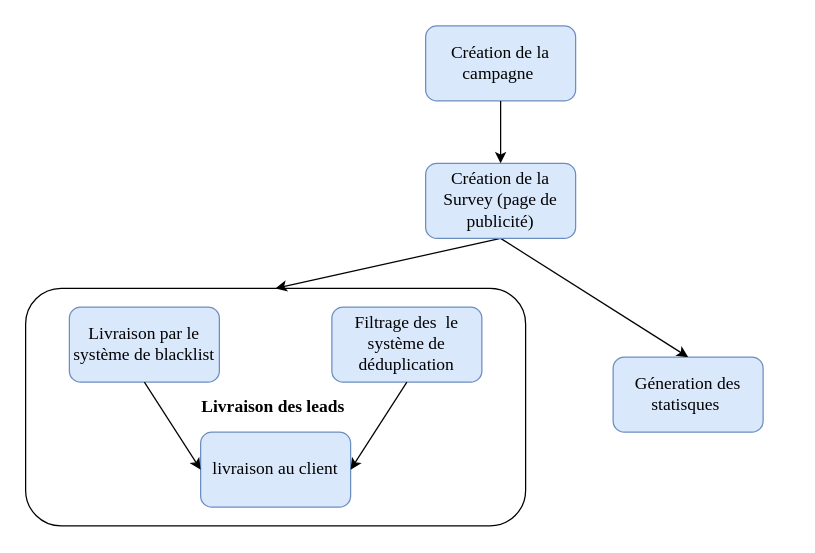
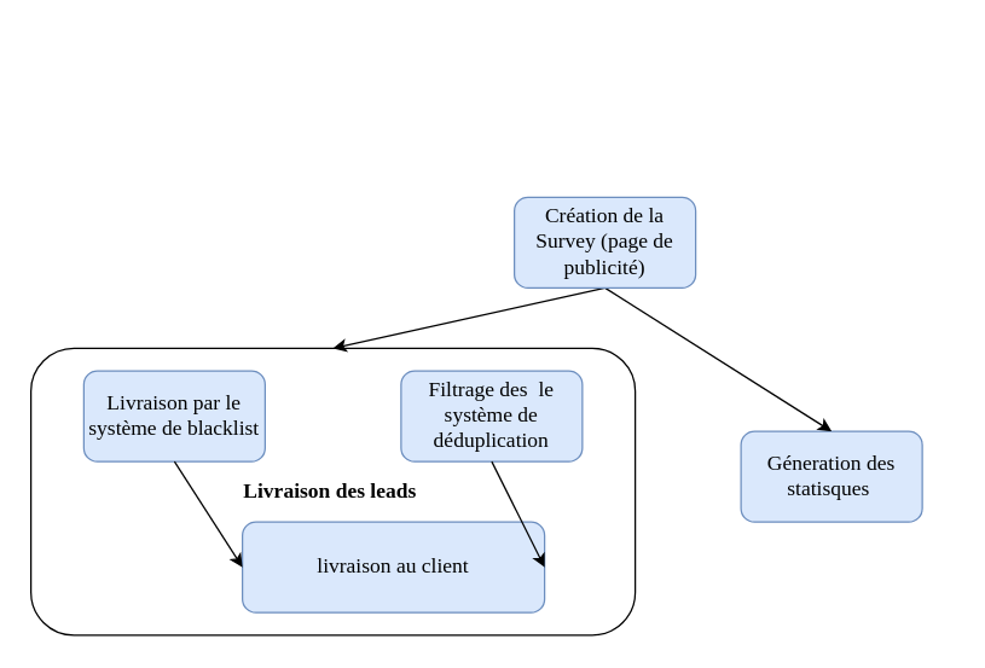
  <mxCell id="0" />
  <mxCell id="1" parent="0" />
  <mxCell id="2" value="" style="group;fontFamily=Times New Roman;fontStyle=0;fontSize=14;" vertex="1" connectable="0" parent="1"><mxGeometry x="20" width="610" height="400" as="geometry" y="20" /></mxCell>
  <mxCell id="3" value="Géneration des statisques&amp;nbsp;" style="rounded=1;whiteSpace=wrap;html=1;fontFamily=Times New Roman;fontStyle=0;fontSize=14;fillColor=#dae8fc;strokeColor=#6c8ebf;" vertex="1" parent="2"><mxGeometry x="470" y="265" width="120" height="60" as="geometry" /></mxCell>
  <mxCell id="4" value="&lt;h3 style=&quot;font-size: 14px;&quot;&gt;Livraison des leads&amp;nbsp;&lt;/h3&gt;" style="rounded=1;whiteSpace=wrap;html=1;fontFamily=Times New Roman;fontStyle=0;fontSize=14;" vertex="1" parent="2"><mxGeometry y="210" width="400" height="190" as="geometry" /></mxCell>
  <mxCell id="5" value="" style="endArrow=classic;html=1;exitX=0.5;exitY=1;exitDx=0;exitDy=0;entryX=0.5;entryY=0;entryDx=0;entryDy=0;fontFamily=Times New Roman;fontStyle=0;fontSize=14;" edge="1" parent="2" target="3"><mxGeometry width="50" height="50" relative="1" as="geometry"><mxPoint x="380" y="170" as="sourcePoint" /><mxPoint x="490" y="180" as="targetPoint" /></mxGeometry></mxCell>
  <mxCell id="6" value="" style="endArrow=classic;html=1;exitX=0.5;exitY=1;exitDx=0;exitDy=0;entryX=0.5;entryY=0;entryDx=0;entryDy=0;fontFamily=Times New Roman;fontStyle=0;fontSize=14;" edge="1" parent="2" target="4"><mxGeometry width="50" height="50" relative="1" as="geometry"><mxPoint x="380" y="170" as="sourcePoint" /><mxPoint x="560" y="260" as="targetPoint" /></mxGeometry></mxCell>
  <mxCell id="7" value="" style="group;fontFamily=Times New Roman;fontStyle=0;fontSize=14;" vertex="1" connectable="0" parent="2"><mxGeometry x="320" width="120" height="170" as="geometry" /></mxCell>
- <mxCell id="8" value="Création de la campagne&amp;nbsp;" style="rounded=1;whiteSpace=wrap;html=1;fontFamily=Times New Roman;fontStyle=0;fontSize=14;fillColor=#dae8fc;strokeColor=#6c8ebf;" vertex="1" parent="7"><mxGeometry width="120" height="60" as="geometry" /></mxCell>
  <mxCell id="9" value="Création de la Survey (page de publicité)" style="rounded=1;whiteSpace=wrap;html=1;fontFamily=Times New Roman;fontStyle=0;fontSize=14;fillColor=#dae8fc;strokeColor=#6c8ebf;" vertex="1" parent="7"><mxGeometry y="110" width="120" height="60" as="geometry" /></mxCell>
- <mxCell id="10" value="" style="edgeStyle=orthogonalEdgeStyle;rounded=0;orthogonalLoop=1;jettySize=auto;html=1;fontFamily=Times New Roman;fontStyle=0;fontSize=14;" edge="1" parent="7" source="8" target="9"><mxGeometry relative="1" as="geometry" /></mxCell>
  <mxCell id="11" value="Filtrage des&amp;nbsp; le système de déduplication" style="rounded=1;whiteSpace=wrap;html=1;fontFamily=Times New Roman;fontStyle=0;fontSize=14;fillColor=#dae8fc;strokeColor=#6c8ebf;" vertex="1" parent="2"><mxGeometry x="245" y="225" width="120" height="60" as="geometry" /></mxCell>
  <mxCell id="12" value="Livraison par le système de blacklist" style="rounded=1;whiteSpace=wrap;html=1;fontFamily=Times New Roman;fontStyle=0;fontSize=14;fillColor=#dae8fc;strokeColor=#6c8ebf;" vertex="1" parent="2"><mxGeometry x="35" y="225" width="120" height="60" as="geometry" /></mxCell>
- <mxCell id="13" value="livraison au client" style="rounded=1;whiteSpace=wrap;html=1;fontFamily=Times New Roman;fontStyle=0;fontSize=14;fillColor=#dae8fc;strokeColor=#6c8ebf;" vertex="1" parent="2"><mxGeometry x="140" y="325" width="120" height="60" as="geometry" /></mxCell>
+ <mxCell id="13" value="livraison au client" style="rounded=1;whiteSpace=wrap;html=1;fontFamily=Times New Roman;fontStyle=0;fontSize=14;fillColor=#dae8fc;strokeColor=#6c8ebf;" vertex="1" parent="2"><mxGeometry x="140" y="325" width="200" height="60" as="geometry" /></mxCell>
  <mxCell id="14" value="" style="endArrow=classic;html=1;exitX=0.5;exitY=1;exitDx=0;exitDy=0;entryX=0;entryY=0.5;entryDx=0;entryDy=0;fontFamily=Times New Roman;fontStyle=0;fontSize=14;" edge="1" parent="2" source="12" target="13"><mxGeometry width="50" height="50" relative="1" as="geometry"><mxPoint x="70" y="355" as="sourcePoint" /><mxPoint x="120" y="305" as="targetPoint" /></mxGeometry></mxCell>
  <mxCell id="15" value="" style="endArrow=classic;html=1;entryX=1;entryY=0.5;entryDx=0;entryDy=0;exitX=0.5;exitY=1;exitDx=0;exitDy=0;fontFamily=Times New Roman;fontStyle=0;fontSize=14;" edge="1" parent="2" source="11" target="13"><mxGeometry width="50" height="50" relative="1" as="geometry"><mxPoint x="282.5" y="270" as="sourcePoint" /><mxPoint x="327.5" y="340" as="targetPoint" /></mxGeometry></mxCell>
